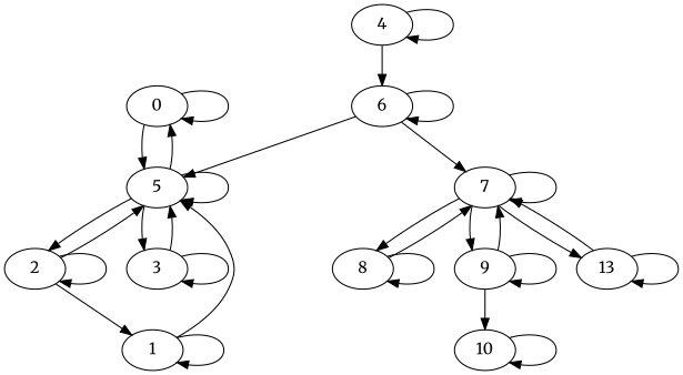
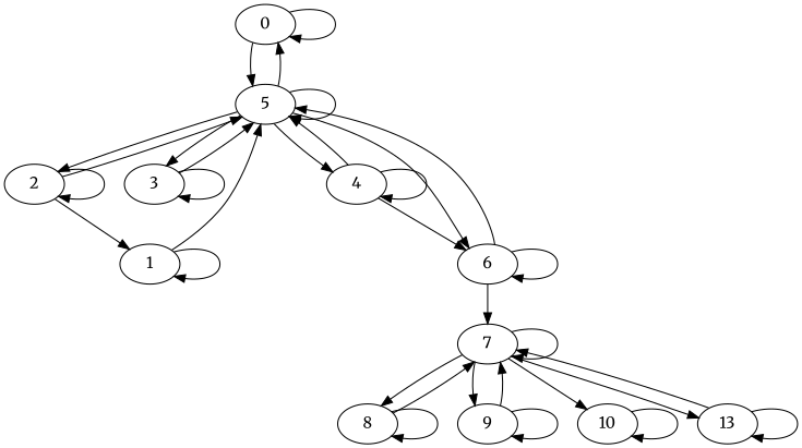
  digraph {
    fontname=Merriweather
    nodesep=0.5
    node [fontname=Merriweather]
    edge [fontname=Merriweather weight=1.0]
    0
    5
    2
    3
    4
    6
    1
    7
    8
    9
    10
    n12 [label=13]
    0 -> 0
    0 -> 5
    5 -> 0
    5 -> 5
    5 -> 2
    5 -> 3
+   5 -> 4
+   5 -> 6
    2 -> 5
    2 -> 2
    2 -> 1
    3 -> 5
    3 -> 3
+   4 -> 5
    4 -> 4
    4 -> 6
    6 -> 5
    6 -> 6
    6 -> 7
    1 -> 5
    1 -> 1
    7 -> 7
    7 -> 8
    7 -> 9
-   9 -> 10
+   7 -> 10
    7 -> n12
    8 -> 7
    8 -> 8
    9 -> 7
    9 -> 9
    10 -> 10
    n12 -> 7
    n12 -> n12
  }
